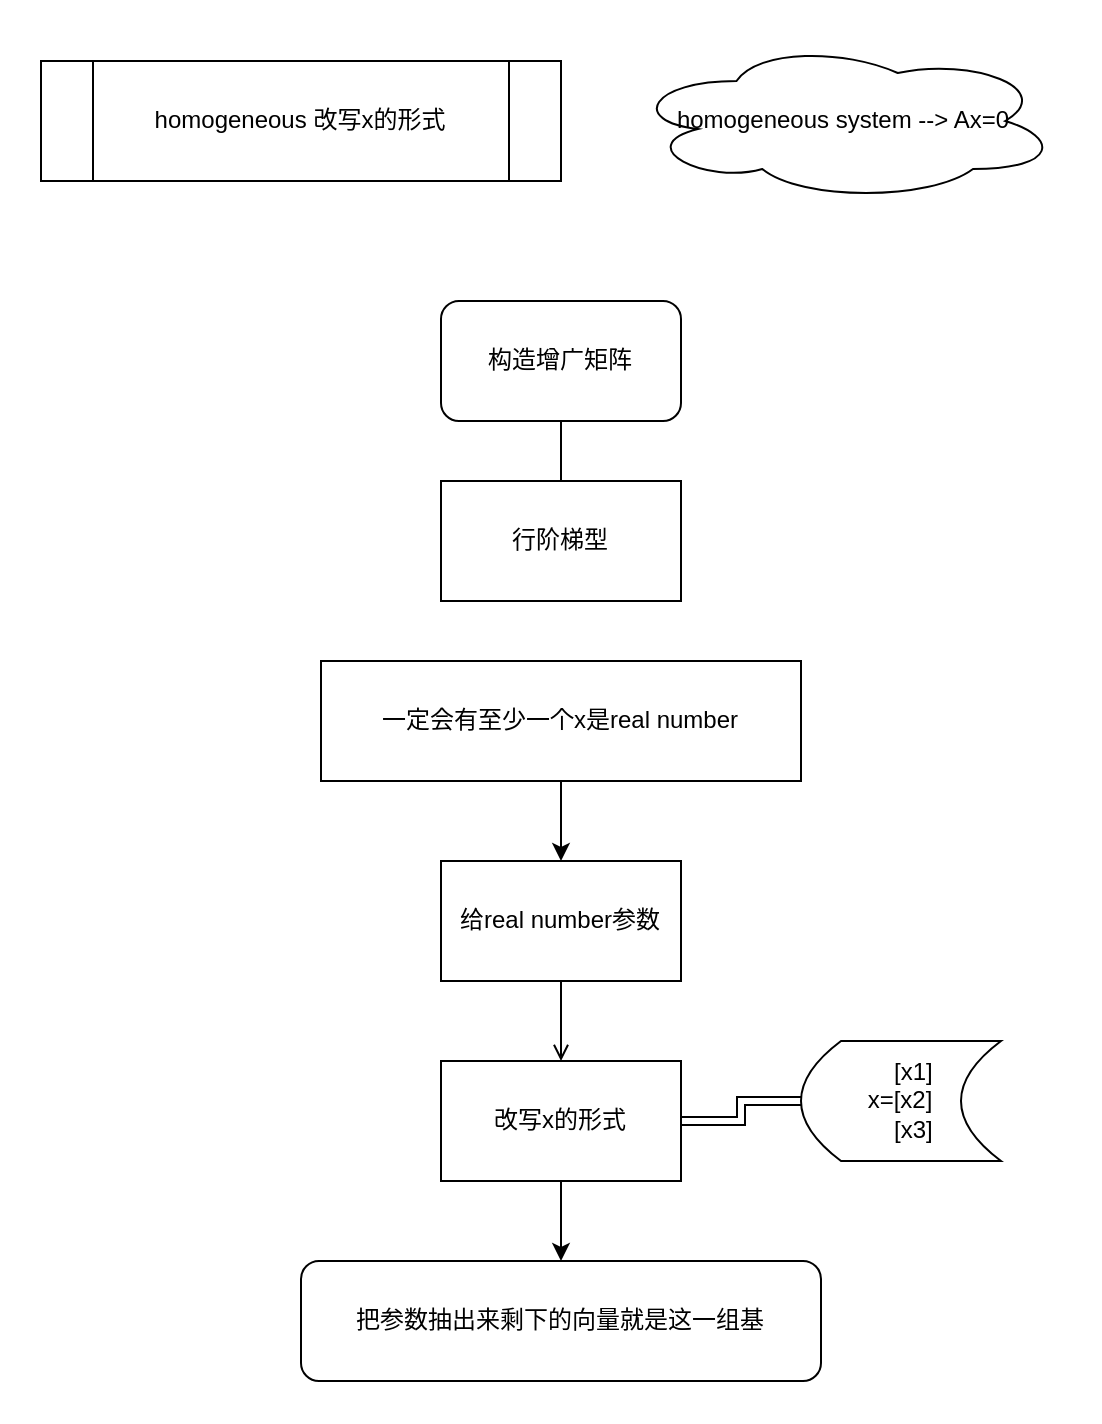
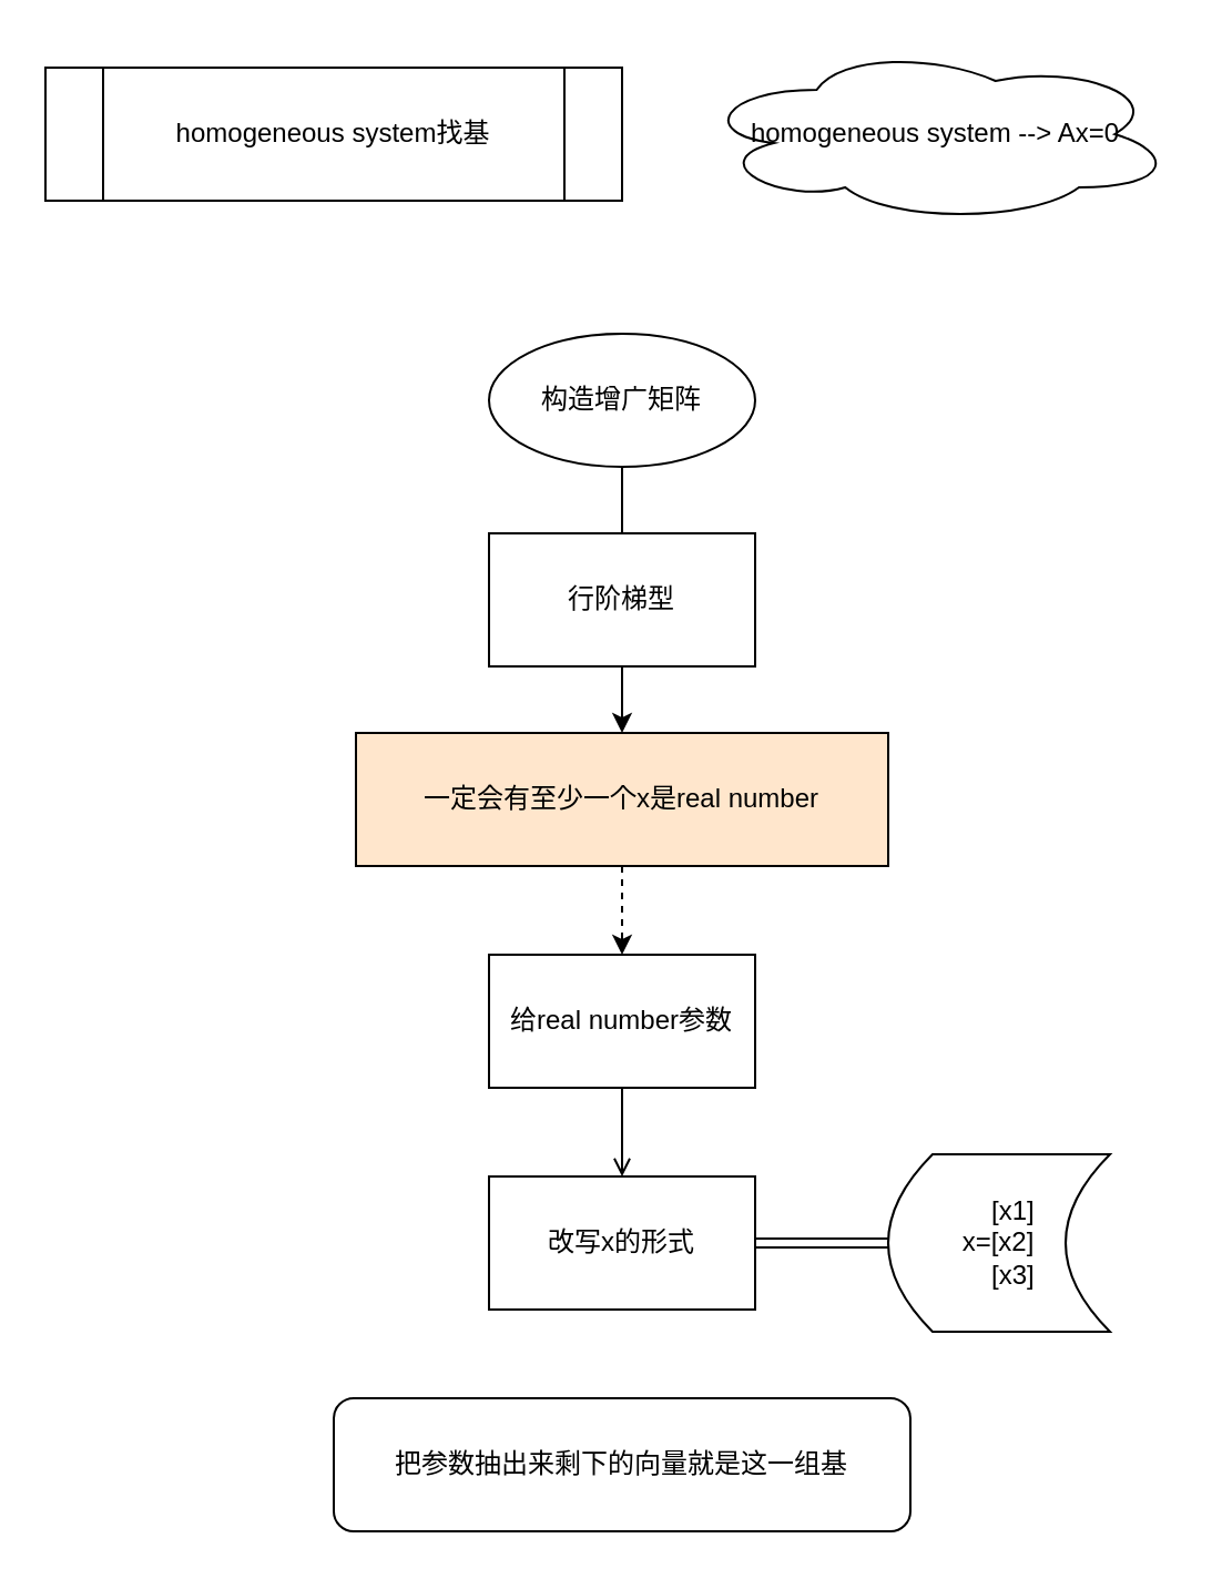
  <mxCell id="0" />
  <mxCell id="1" parent="0" />
- <mxCell id="2" value="homogeneous 改写x的形式" style="shape=process;whiteSpace=wrap;html=1;backgroundOutline=1;" vertex="1" parent="1"><mxGeometry x="20" y="30" width="260" height="60" as="geometry" /></mxCell>
+ <mxCell id="2" value="homogeneous system找基" style="shape=process;whiteSpace=wrap;html=1;backgroundOutline=1;" vertex="1" parent="1"><mxGeometry x="20" y="30" width="260" height="60" as="geometry" /></mxCell>
  <mxCell id="3" value="homogeneous system --&amp;gt; Ax=0" style="ellipse;shape=cloud;whiteSpace=wrap;html=1;" vertex="1" parent="1"><mxGeometry x="314" y="20" width="215" height="80" as="geometry" /></mxCell>
  <mxCell id="4" style="edgeStyle=orthogonalEdgeStyle;rounded=0;orthogonalLoop=1;jettySize=auto;html=1;endArrow=none;" edge="1" parent="1" source="5" target="7"><mxGeometry relative="1" as="geometry" /></mxCell>
- <mxCell id="5" value="构造增广矩阵" style="rounded=1;whiteSpace=wrap;html=1;" vertex="1" parent="1"><mxGeometry x="220" y="150" width="120" height="60" as="geometry" /></mxCell>
+ <mxCell id="5" value="构造增广矩阵" style="ellipse;whiteSpace=wrap;html=1;" vertex="1" parent="1"><mxGeometry x="220" y="150" width="120" height="60" as="geometry" /></mxCell>
+ <mxCell id="6" style="edgeStyle=orthogonalEdgeStyle;rounded=0;orthogonalLoop=1;jettySize=auto;html=1;entryX=0.5;entryY=0;entryDx=0;entryDy=0;" edge="1" parent="1" source="7" target="9"><mxGeometry relative="1" as="geometry" /></mxCell>
  <mxCell id="7" value="行阶梯型" style="rounded=0;whiteSpace=wrap;html=1;" vertex="1" parent="1"><mxGeometry x="220" y="240" width="120" height="60" as="geometry" /></mxCell>
- <mxCell id="8" style="edgeStyle=orthogonalEdgeStyle;rounded=0;orthogonalLoop=1;jettySize=auto;html=1;entryX=0.5;entryY=0;entryDx=0;entryDy=0;" edge="1" parent="1" source="9" target="11"><mxGeometry relative="1" as="geometry" /></mxCell>
- <mxCell id="9" value="一定会有至少一个x是real number" style="rounded=0;whiteSpace=wrap;html=1;" vertex="1" parent="1"><mxGeometry x="160" y="330" width="240" height="60" as="geometry" /></mxCell>
+ <mxCell id="8" style="edgeStyle=orthogonalEdgeStyle;rounded=0;orthogonalLoop=1;jettySize=auto;html=1;entryX=0.5;entryY=0;entryDx=0;entryDy=0;dashed=1;" edge="1" parent="1" source="9" target="11"><mxGeometry relative="1" as="geometry" /></mxCell>
+ <mxCell id="9" value="一定会有至少一个x是real number" style="rounded=0;whiteSpace=wrap;html=1;fillColor=#ffe6cc;" vertex="1" parent="1"><mxGeometry x="160" y="330" width="240" height="60" as="geometry" /></mxCell>
  <mxCell id="10" style="edgeStyle=orthogonalEdgeStyle;rounded=0;orthogonalLoop=1;jettySize=auto;html=1;entryX=0.5;entryY=0;entryDx=0;entryDy=0;endArrow=open;" edge="1" parent="1" source="11" target="14"><mxGeometry relative="1" as="geometry" /></mxCell>
  <mxCell id="11" value="给real number参数" style="rounded=0;whiteSpace=wrap;html=1;" vertex="1" parent="1"><mxGeometry x="220" y="430" width="120" height="60" as="geometry" /></mxCell>
- <mxCell id="12" style="edgeStyle=orthogonalEdgeStyle;rounded=0;orthogonalLoop=1;jettySize=auto;html=1;entryX=0.5;entryY=0;entryDx=0;entryDy=0;" edge="1" parent="1" source="14" target="16"><mxGeometry relative="1" as="geometry" /></mxCell>
  <mxCell id="13" style="edgeStyle=orthogonalEdgeStyle;rounded=0;orthogonalLoop=1;jettySize=auto;html=1;entryX=0;entryY=0.5;entryDx=0;entryDy=0;shape=link;" edge="1" parent="1" source="14" target="15"><mxGeometry relative="1" as="geometry" /></mxCell>
  <mxCell id="14" value="改写x的形式" style="rounded=0;whiteSpace=wrap;html=1;" vertex="1" parent="1"><mxGeometry x="220" y="530" width="120" height="60" as="geometry" /></mxCell>
- <mxCell id="15" value="&amp;nbsp; &amp;nbsp; [x1]&lt;br&gt;x=[x2]&lt;br&gt;&amp;nbsp; &amp;nbsp; [x3]" style="shape=dataStorage;whiteSpace=wrap;html=1;fixedSize=1;" vertex="1" parent="1"><mxGeometry x="400" y="520" width="100" height="60" as="geometry" /></mxCell>
+ <mxCell id="15" value="&amp;nbsp; &amp;nbsp; [x1]&lt;br&gt;x=[x2]&lt;br&gt;&amp;nbsp; &amp;nbsp; [x3]" style="shape=dataStorage;whiteSpace=wrap;html=1;fixedSize=1;" vertex="1" parent="1"><mxGeometry x="400" y="520" width="100" height="80" as="geometry" /></mxCell>
  <mxCell id="16" value="把参数抽出来剩下的向量就是这一组基" style="rounded=1;whiteSpace=wrap;html=1;fontFamily=Helvetica;fontSize=12;fontColor=default;align=center;strokeColor=default;fillColor=default;" vertex="1" parent="1"><mxGeometry x="150" y="630" width="260" height="60" as="geometry" /></mxCell>
